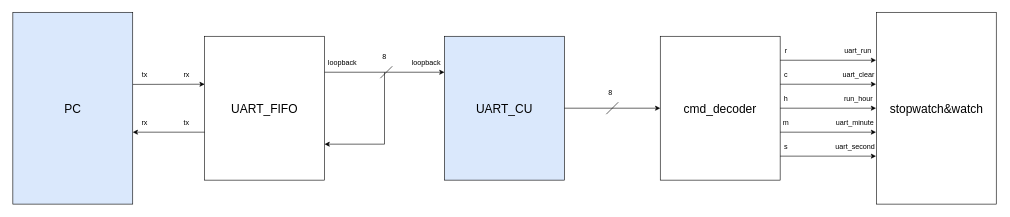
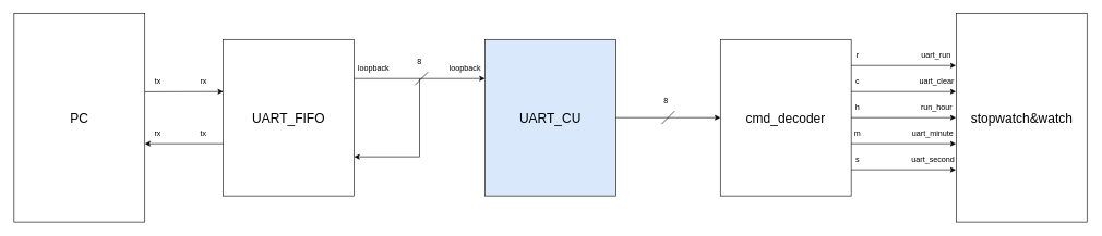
  <mxCell id="0" />
  <mxCell id="1" parent="0" />
  <mxCell id="2" value="&lt;font style=&quot;font-size: 20px;&quot;&gt;UART_FIFO&lt;/font&gt;" style="rounded=0;whiteSpace=wrap;html=1;" vertex="1" parent="1"><mxGeometry x="340" y="60" width="200" height="240" as="geometry" /></mxCell>
  <mxCell id="3" value="&lt;font style=&quot;font-size: 20px;&quot;&gt;UART_CU&lt;/font&gt;" style="rounded=0;whiteSpace=wrap;html=1;fillColor=#dae8fc;" vertex="1" parent="1"><mxGeometry x="740" y="60" width="200" height="240" as="geometry" /></mxCell>
  <mxCell id="4" value="&lt;font style=&quot;font-size: 20px;&quot;&gt;cmd_decoder&lt;/font&gt;" style="rounded=0;whiteSpace=wrap;html=1;" vertex="1" parent="1"><mxGeometry x="1100" y="60" width="200" height="240" as="geometry" /></mxCell>
  <mxCell id="5" value="&lt;font style=&quot;font-size: 20px;&quot;&gt;stopwatch&amp;amp;watch&lt;/font&gt;" style="rounded=0;whiteSpace=wrap;html=1;" vertex="1" parent="1"><mxGeometry x="1460.5" y="20" width="200" height="320" as="geometry" /></mxCell>
  <mxCell id="6" value="" style="endArrow=classic;html=1;rounded=0;exitX=0;exitY=0.25;exitDx=0;exitDy=0;entryX=1;entryY=0.625;entryDx=0;entryDy=0;entryPerimeter=0;" edge="1" parent="1" target="32"><mxGeometry width="50" height="50" relative="1" as="geometry"><mxPoint x="340" y="220" as="sourcePoint" /><mxPoint x="260" y="220" as="targetPoint" /></mxGeometry></mxCell>
  <mxCell id="7" value="" style="endArrow=classic;html=1;rounded=0;exitX=0.999;exitY=0.376;exitDx=0;exitDy=0;exitPerimeter=0;" edge="1" parent="1" source="32"><mxGeometry width="50" height="50" relative="1" as="geometry"><mxPoint x="260" y="140" as="sourcePoint" /><mxPoint x="340" y="140" as="targetPoint" /></mxGeometry></mxCell>
  <mxCell id="8" value="" style="endArrow=classic;html=1;rounded=0;entryX=1;entryY=0.75;entryDx=0;entryDy=0;exitX=1;exitY=0.25;exitDx=0;exitDy=0;" edge="1" parent="1" source="2" target="2"><mxGeometry width="50" height="50" relative="1" as="geometry"><mxPoint x="600" y="140" as="sourcePoint" /><mxPoint x="600" y="220" as="targetPoint" /><Array as="points"><mxPoint x="640" y="120" /><mxPoint x="640" y="240" /></Array></mxGeometry></mxCell>
  <mxCell id="9" value="" style="endArrow=classic;html=1;rounded=0;entryX=0;entryY=0.25;entryDx=0;entryDy=0;" edge="1" parent="1" target="3"><mxGeometry width="50" height="50" relative="1" as="geometry"><mxPoint x="640" y="120" as="sourcePoint" /><mxPoint x="630" y="90" as="targetPoint" /></mxGeometry></mxCell>
  <mxCell id="10" value="" style="endArrow=classic;html=1;rounded=0;entryX=0;entryY=0.5;entryDx=0;entryDy=0;" edge="1" parent="1" target="4"><mxGeometry width="50" height="50" relative="1" as="geometry"><mxPoint x="940" y="180" as="sourcePoint" /><mxPoint x="990" y="130" as="targetPoint" /></mxGeometry></mxCell>
  <mxCell id="11" value="" style="endArrow=none;html=1;rounded=0;" edge="1" parent="1"><mxGeometry width="50" height="50" relative="1" as="geometry"><mxPoint x="1010" y="190" as="sourcePoint" /><mxPoint x="1030" y="170" as="targetPoint" /></mxGeometry></mxCell>
  <mxCell id="12" value="8" style="text;html=1;align=center;verticalAlign=middle;whiteSpace=wrap;rounded=0;" vertex="1" parent="1"><mxGeometry x="987" y="140" width="60" height="30" as="geometry" /></mxCell>
  <mxCell id="13" value="" style="endArrow=classic;html=1;rounded=0;" edge="1" parent="1"><mxGeometry width="50" height="50" relative="1" as="geometry"><mxPoint x="1300" y="260" as="sourcePoint" /><mxPoint x="1460" y="260" as="targetPoint" /></mxGeometry></mxCell>
  <mxCell id="14" value="" style="endArrow=classic;html=1;rounded=0;" edge="1" parent="1"><mxGeometry width="50" height="50" relative="1" as="geometry"><mxPoint x="1300" y="220" as="sourcePoint" /><mxPoint x="1460" y="220" as="targetPoint" /></mxGeometry></mxCell>
  <mxCell id="15" value="" style="endArrow=classic;html=1;rounded=0;" edge="1" parent="1"><mxGeometry width="50" height="50" relative="1" as="geometry"><mxPoint x="1300" y="180" as="sourcePoint" /><mxPoint x="1460" y="180" as="targetPoint" /></mxGeometry></mxCell>
  <mxCell id="16" value="" style="endArrow=classic;html=1;rounded=0;" edge="1" parent="1"><mxGeometry width="50" height="50" relative="1" as="geometry"><mxPoint x="1300" y="140" as="sourcePoint" /><mxPoint x="1460" y="140" as="targetPoint" /></mxGeometry></mxCell>
  <mxCell id="17" value="" style="endArrow=classic;html=1;rounded=0;" edge="1" parent="1"><mxGeometry width="50" height="50" relative="1" as="geometry"><mxPoint x="1300" y="100" as="sourcePoint" /><mxPoint x="1460" y="100" as="targetPoint" /></mxGeometry></mxCell>
  <mxCell id="18" value="loopback" style="text;html=1;align=center;verticalAlign=middle;whiteSpace=wrap;rounded=0;" vertex="1" parent="1"><mxGeometry x="540" y="90" width="60" height="30" as="geometry" /></mxCell>
  <mxCell id="19" value="" style="endArrow=none;html=1;rounded=0;" edge="1" parent="1"><mxGeometry width="50" height="50" relative="1" as="geometry"><mxPoint x="633" y="130" as="sourcePoint" /><mxPoint x="653" y="110" as="targetPoint" /></mxGeometry></mxCell>
  <mxCell id="20" value="8" style="text;html=1;align=center;verticalAlign=middle;whiteSpace=wrap;rounded=0;" vertex="1" parent="1"><mxGeometry x="610" y="80" width="60" height="30" as="geometry" /></mxCell>
  <mxCell id="21" value="loopback" style="text;html=1;align=center;verticalAlign=middle;whiteSpace=wrap;rounded=0;" vertex="1" parent="1"><mxGeometry x="680" y="90" width="60" height="30" as="geometry" /></mxCell>
  <mxCell id="22" value="r" style="text;html=1;align=center;verticalAlign=middle;whiteSpace=wrap;rounded=0;" vertex="1" parent="1"><mxGeometry x="1280" y="70" width="60" height="30" as="geometry" /></mxCell>
  <mxCell id="23" value="c" style="text;html=1;align=center;verticalAlign=middle;whiteSpace=wrap;rounded=0;" vertex="1" parent="1"><mxGeometry x="1280" y="110" width="60" height="30" as="geometry" /></mxCell>
  <mxCell id="24" value="h" style="text;html=1;align=center;verticalAlign=middle;whiteSpace=wrap;rounded=0;" vertex="1" parent="1"><mxGeometry x="1280" y="150" width="60" height="30" as="geometry" /></mxCell>
  <mxCell id="25" value="m" style="text;html=1;align=center;verticalAlign=middle;whiteSpace=wrap;rounded=0;" vertex="1" parent="1"><mxGeometry x="1280" y="190" width="60" height="30" as="geometry" /></mxCell>
  <mxCell id="26" value="s" style="text;html=1;align=center;verticalAlign=middle;whiteSpace=wrap;rounded=0;" vertex="1" parent="1"><mxGeometry x="1280" y="229.5" width="60" height="30" as="geometry" /></mxCell>
  <mxCell id="27" value="uart_run" style="text;html=1;align=center;verticalAlign=middle;whiteSpace=wrap;rounded=0;" vertex="1" parent="1"><mxGeometry x="1400" y="70" width="60" height="30" as="geometry" /></mxCell>
  <mxCell id="28" value="uart_clear" style="text;html=1;align=center;verticalAlign=middle;whiteSpace=wrap;rounded=0;" vertex="1" parent="1"><mxGeometry x="1401" y="110" width="60" height="30" as="geometry" /></mxCell>
  <mxCell id="29" value="run_hour" style="text;html=1;align=center;verticalAlign=middle;whiteSpace=wrap;rounded=0;" vertex="1" parent="1"><mxGeometry x="1401" y="150" width="60" height="30" as="geometry" /></mxCell>
  <mxCell id="30" value="uart_minute" style="text;html=1;align=center;verticalAlign=middle;whiteSpace=wrap;rounded=0;" vertex="1" parent="1"><mxGeometry x="1390" y="190" width="70" height="30" as="geometry" /></mxCell>
  <mxCell id="31" value="uart_second" style="text;html=1;align=center;verticalAlign=middle;whiteSpace=wrap;rounded=0;" vertex="1" parent="1"><mxGeometry x="1390" y="229.5" width="71" height="30" as="geometry" /></mxCell>
- <mxCell id="32" value="&lt;font style=&quot;font-size: 20px;&quot;&gt;PC&lt;/font&gt;" style="rounded=0;whiteSpace=wrap;html=1;fillColor=#dae8fc;" vertex="1" parent="1"><mxGeometry x="20" y="20" width="200" height="320" as="geometry" /></mxCell>
+ <mxCell id="32" value="&lt;font style=&quot;font-size: 20px;&quot;&gt;PC&lt;/font&gt;" style="rounded=0;whiteSpace=wrap;html=1;" vertex="1" parent="1"><mxGeometry x="20" y="20" width="200" height="320" as="geometry" /></mxCell>
  <mxCell id="33" value="tx" style="text;html=1;align=center;verticalAlign=middle;whiteSpace=wrap;rounded=0;" vertex="1" parent="1"><mxGeometry x="210" y="110" width="60" height="30" as="geometry" /></mxCell>
  <mxCell id="34" value="rx" style="text;html=1;align=center;verticalAlign=middle;whiteSpace=wrap;rounded=0;" vertex="1" parent="1"><mxGeometry x="280" y="110" width="60" height="30" as="geometry" /></mxCell>
  <mxCell id="35" value="tx" style="text;html=1;align=center;verticalAlign=middle;whiteSpace=wrap;rounded=0;" vertex="1" parent="1"><mxGeometry x="280" y="190" width="60" height="30" as="geometry" /></mxCell>
  <mxCell id="36" value="rx" style="text;html=1;align=center;verticalAlign=middle;whiteSpace=wrap;rounded=0;" vertex="1" parent="1"><mxGeometry x="210" y="190" width="60" height="30" as="geometry" /></mxCell>
